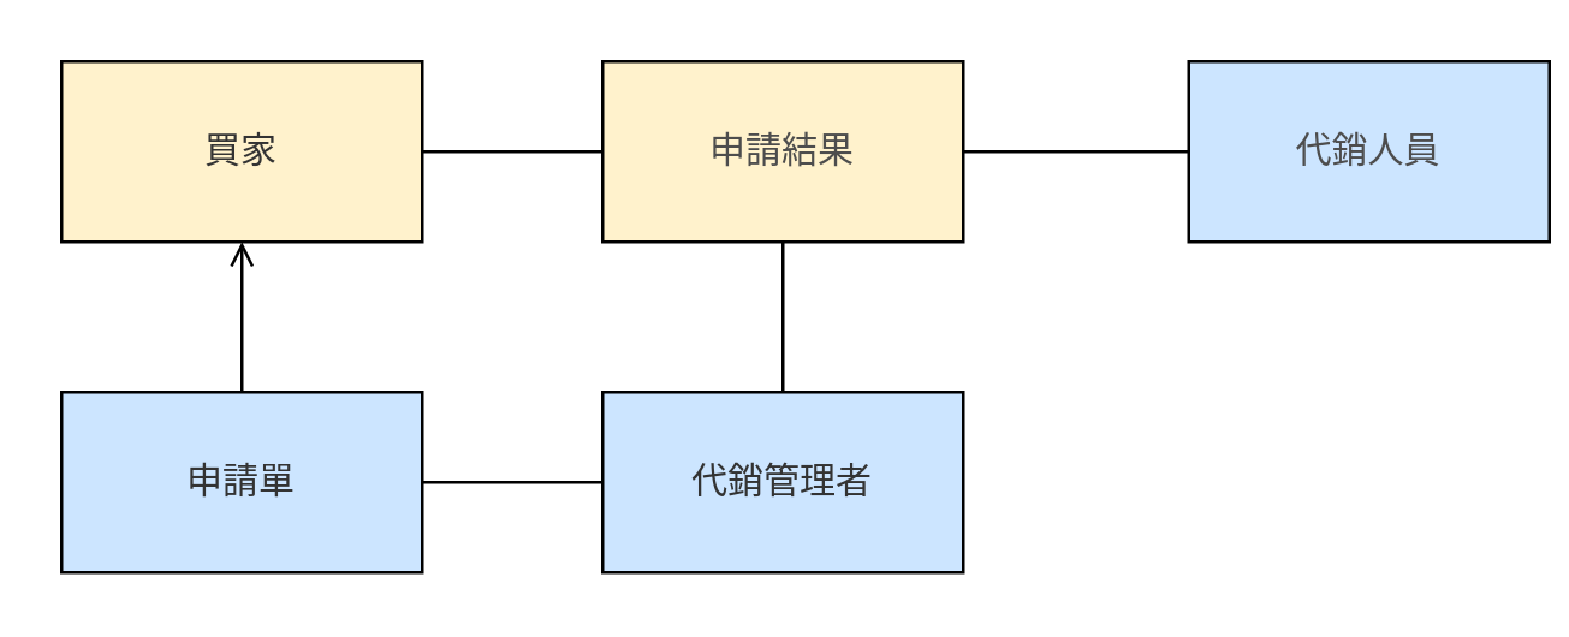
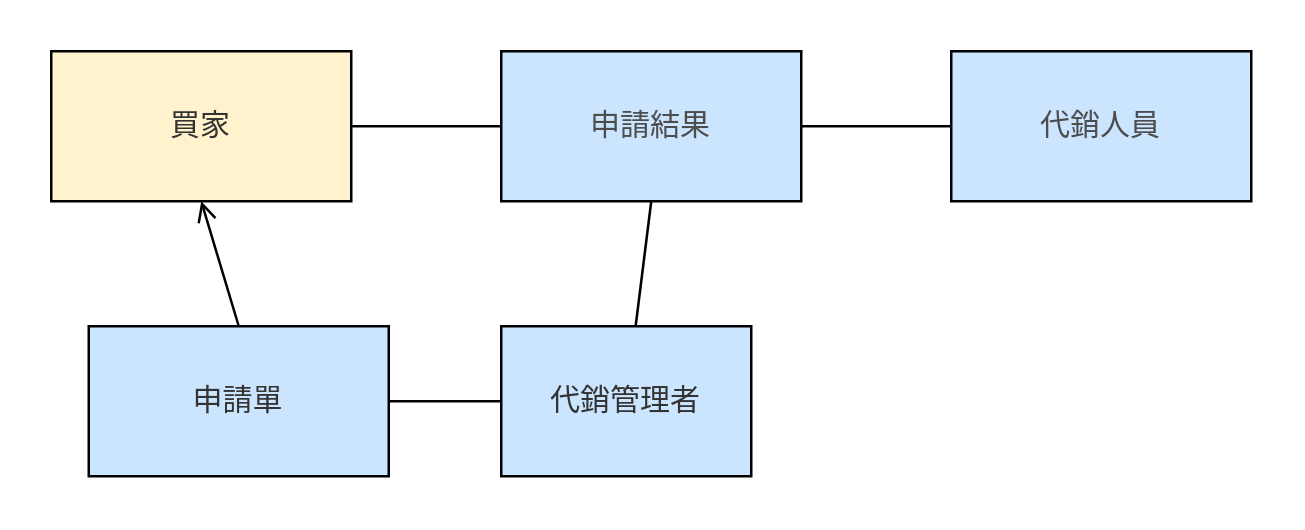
  <mxCell id="0" />
  <mxCell id="1" parent="0" />
  <mxCell id="2" value="&lt;font color=&quot;#333333&quot;&gt;買家&lt;/font&gt;" style="rounded=0;whiteSpace=wrap;html=1;fillColor=#fff2cc;" vertex="1" parent="1"><mxGeometry x="20" y="20" width="120" height="60" as="geometry" /></mxCell>
- <mxCell id="3" value="申請單" style="rounded=0;whiteSpace=wrap;html=1;fontColor=#333333;fillColor=#CCE5FF;" vertex="1" parent="1"><mxGeometry x="20" y="130" width="120" height="60" as="geometry" /></mxCell>
- <mxCell id="4" value="代銷管理者" style="rounded=0;whiteSpace=wrap;html=1;fontColor=#333333;fillColor=#CCE5FF;" vertex="1" parent="1"><mxGeometry x="200" y="130" width="120" height="60" as="geometry" /></mxCell>
+ <mxCell id="3" value="申請單" style="rounded=0;whiteSpace=wrap;html=1;fontColor=#333333;fillColor=#CCE5FF;" vertex="1" parent="1"><mxGeometry x="35" y="130" width="120" height="60" as="geometry" /></mxCell>
+ <mxCell id="4" value="代銷管理者" style="rounded=0;whiteSpace=wrap;html=1;fontColor=#333333;fillColor=#CCE5FF;" vertex="1" parent="1"><mxGeometry x="200" y="130" width="100" height="60" as="geometry" /></mxCell>
  <mxCell id="5" value="" style="endArrow=open;html=1;fontColor=#333333;entryX=0.5;entryY=1;entryDx=0;entryDy=0;exitX=0.5;exitY=0;exitDx=0;exitDy=0;" edge="1" parent="1" source="3" target="2"><mxGeometry width="50" height="50" relative="1" as="geometry"><mxPoint x="50" y="140" as="sourcePoint" /><mxPoint x="100" y="90" as="targetPoint" /></mxGeometry></mxCell>
- <mxCell id="6" value="&lt;font color=&quot;#ffffff&quot;&gt;提出&lt;/font&gt;" style="text;html=1;strokeColor=none;fillColor=none;align=center;verticalAlign=middle;whiteSpace=wrap;rounded=0;fontColor=#333333;" vertex="1" parent="1"><mxGeometry x="90" y="90" width="60" height="30" as="geometry" /></mxCell>
  <mxCell id="7" value="" style="endArrow=none;html=1;fontColor=#FFFFFF;exitX=1;exitY=0.5;exitDx=0;exitDy=0;entryX=0;entryY=0.5;entryDx=0;entryDy=0;" edge="1" parent="1" source="3" target="4"><mxGeometry width="50" height="50" relative="1" as="geometry"><mxPoint x="150" y="220" as="sourcePoint" /><mxPoint x="200" y="170" as="targetPoint" /></mxGeometry></mxCell>
- <mxCell id="8" value="&lt;font color=&quot;#4d4d4d&quot;&gt;申請結果&lt;/font&gt;" style="rounded=0;whiteSpace=wrap;html=1;fontColor=#FFFFFF;fillColor=#fff2cc;" vertex="1" parent="1"><mxGeometry x="200" y="20" width="120" height="60" as="geometry" /></mxCell>
+ <mxCell id="8" value="&lt;font color=&quot;#4d4d4d&quot;&gt;申請結果&lt;/font&gt;" style="rounded=0;whiteSpace=wrap;html=1;fontColor=#FFFFFF;fillColor=#CCE5FF;" vertex="1" parent="1"><mxGeometry x="200" y="20" width="120" height="60" as="geometry" /></mxCell>
  <mxCell id="9" value="" style="endArrow=none;html=1;fontColor=#4D4D4D;entryX=0.5;entryY=1;entryDx=0;entryDy=0;" edge="1" parent="1" source="4" target="8"><mxGeometry width="50" height="50" relative="1" as="geometry"><mxPoint x="150" y="300" as="sourcePoint" /><mxPoint x="200" y="250" as="targetPoint" /></mxGeometry></mxCell>
- <mxCell id="10" value="代銷人員" style="rounded=0;whiteSpace=wrap;html=1;fontColor=#4D4D4D;fillColor=#CCE5FF;" vertex="1" parent="1"><mxGeometry x="395" y="20" width="120" height="60" as="geometry" /></mxCell>
+ <mxCell id="10" value="代銷人員" style="rounded=0;whiteSpace=wrap;html=1;fontColor=#4D4D4D;fillColor=#CCE5FF;" vertex="1" parent="1"><mxGeometry x="380" y="20" width="120" height="60" as="geometry" /></mxCell>
  <mxCell id="11" value="" style="endArrow=none;html=1;fontColor=#4D4D4D;exitX=1;exitY=0.5;exitDx=0;exitDy=0;entryX=0;entryY=0.5;entryDx=0;entryDy=0;" edge="1" parent="1" source="2" target="8"><mxGeometry width="50" height="50" relative="1" as="geometry"><mxPoint x="140" y="310" as="sourcePoint" /><mxPoint x="190" y="260" as="targetPoint" /></mxGeometry></mxCell>
  <mxCell id="12" value="通知" style="text;html=1;strokeColor=none;fillColor=none;align=center;verticalAlign=middle;whiteSpace=wrap;rounded=0;fontColor=#FFFFFF;" vertex="1" parent="1"><mxGeometry x="140" y="50" width="60" height="30" as="geometry" /></mxCell>
  <mxCell id="13" value="" style="endArrow=none;html=1;fontColor=#4D4D4D;exitX=1;exitY=0.5;exitDx=0;exitDy=0;entryX=0;entryY=0.5;entryDx=0;entryDy=0;" edge="1" parent="1" source="8" target="10"><mxGeometry width="50" height="50" relative="1" as="geometry"><mxPoint x="400" y="170" as="sourcePoint" /><mxPoint x="450" y="120" as="targetPoint" /></mxGeometry></mxCell>
  <mxCell id="14" value="通知" style="text;html=1;strokeColor=none;fillColor=none;align=center;verticalAlign=middle;whiteSpace=wrap;rounded=0;fontColor=#FFFFFF;" vertex="1" parent="1"><mxGeometry x="320" y="50" width="60" height="30" as="geometry" /></mxCell>
- <mxCell id="15" value="產生" style="text;html=1;strokeColor=none;fillColor=none;align=center;verticalAlign=middle;whiteSpace=wrap;rounded=0;fontColor=#FFFFFF;" vertex="1" parent="1"><mxGeometry x="275" y="90" width="60" height="30" as="geometry" /></mxCell>
+ <mxCell id="15" value="產生" style="text;html=1;strokeColor=none;fillColor=none;align=center;verticalAlign=middle;whiteSpace=wrap;rounded=0;fontColor=#FFFFFF;" vertex="1" parent="1"><mxGeometry x="260" y="90" width="60" height="30" as="geometry" /></mxCell>
